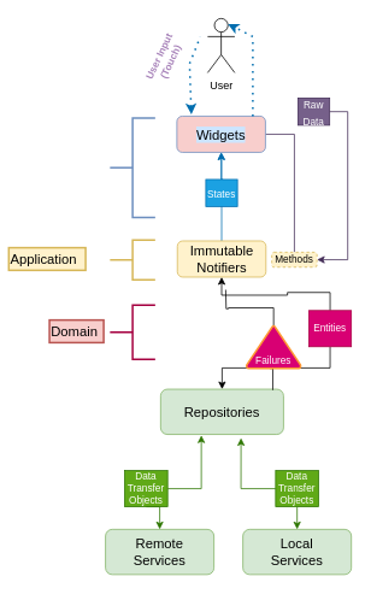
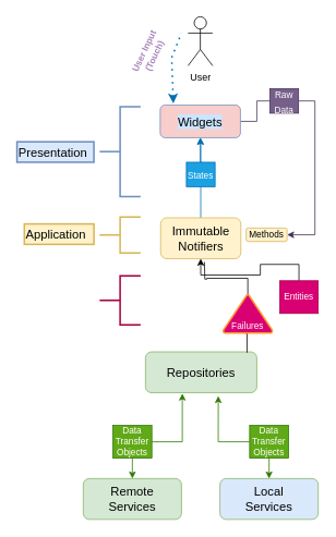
  <mxCell id="0" />
  <mxCell id="1" parent="0" />
  <mxCell id="2" value="User" style="shape=umlActor;verticalLabelPosition=bottom;verticalAlign=top;html=1;" vertex="1" parent="1"><mxGeometry x="229" y="20" width="30" height="60" as="geometry" /></mxCell>
  <mxCell id="3" value="" style="strokeWidth=2;html=1;shape=mxgraph.flowchart.annotation_2;align=left;labelPosition=right;pointerEvents=1;fillColor=#dae8fc;strokeColor=#6c8ebf;" vertex="1" parent="1"><mxGeometry x="121" y="130" width="50" height="110" as="geometry" /></mxCell>
+ <mxCell id="4" value="&lt;font color=&quot;#000000&quot; style=&quot;font-size: 15px;&quot;&gt;Presentation&lt;/font&gt;" style="whiteSpace=wrap;html=1;align=left;fillColor=#dae8fc;strokeColor=#6c8ebf;strokeWidth=2;" vertex="1" parent="1"><mxGeometry x="20" y="173" width="94" height="25" as="geometry" /></mxCell>
  <mxCell id="5" style="edgeStyle=orthogonalEdgeStyle;rounded=0;orthogonalLoop=1;jettySize=auto;html=1;exitX=0.5;exitY=0;exitDx=0;exitDy=0;entryX=0.44;entryY=1;entryDx=0;entryDy=0;entryPerimeter=0;fontSize=11;fontColor=#000000;fillColor=#1ba1e2;strokeColor=#006EAF;" edge="1" parent="1"><mxGeometry relative="1" as="geometry"><mxPoint x="246" y="198" as="sourcePoint" /><mxPoint x="244" y="168" as="targetPoint" /></mxGeometry></mxCell>
  <mxCell id="6" value="" style="edgeStyle=orthogonalEdgeStyle;rounded=0;orthogonalLoop=1;jettySize=auto;html=1;fontSize=15;fontColor=#000000;fillColor=#1ba1e2;strokeColor=#006EAF;" edge="1" parent="1" source="7" target="9"><mxGeometry relative="1" as="geometry" /></mxCell>
  <mxCell id="7" value="&lt;font style=&quot;font-size: 11px;&quot;&gt;States&lt;/font&gt;" style="rounded=0;whiteSpace=wrap;html=1;fontSize=15;fontColor=#ffffff;fillColor=#1ba1e2;strokeColor=#006EAF;" vertex="1" parent="1"><mxGeometry x="227" y="198" width="35" height="30" as="geometry" /></mxCell>
- <mxCell id="8" style="edgeStyle=orthogonalEdgeStyle;rounded=0;orthogonalLoop=1;jettySize=auto;html=1;exitX=1;exitY=0.5;exitDx=0;exitDy=0;fontSize=15;fontColor=#000000;endArrow=none;endFill=0;fillColor=#76608a;strokeColor=#432D57;" edge="1" parent="1" source="9" target="16"><mxGeometry relative="1" as="geometry" /></mxCell>
+ <mxCell id="8" style="edgeStyle=orthogonalEdgeStyle;rounded=0;orthogonalLoop=1;jettySize=auto;html=1;exitX=1;exitY=0.5;exitDx=0;exitDy=0;entryX=0;entryY=0.5;entryDx=0;entryDy=0;fontSize=15;fontColor=#000000;endArrow=none;endFill=0;fillColor=#76608a;strokeColor=#432D57;" edge="1" parent="1" source="9" target="15"><mxGeometry relative="1" as="geometry" /></mxCell>
  <mxCell id="9" value="&lt;font style=&quot;font-size: 15px;&quot;&gt;Widgets&lt;/font&gt;" style="rounded=1;whiteSpace=wrap;html=1;labelBackgroundColor=#CCE5FF;fontSize=11;fillColor=#f8cecc;strokeColor=#6c8ebf;" vertex="1" parent="1"><mxGeometry x="195" y="128" width="98" height="40" as="geometry" /></mxCell>
  <mxCell id="10" style="edgeStyle=orthogonalEdgeStyle;rounded=0;orthogonalLoop=1;jettySize=auto;html=1;exitX=0.5;exitY=0;exitDx=0;exitDy=0;entryX=0.5;entryY=1;entryDx=0;entryDy=0;fontSize=15;fontColor=#000000;endArrow=none;endFill=0;fillColor=#1ba1e2;strokeColor=#006EAF;" edge="1" parent="1" source="11" target="7"><mxGeometry relative="1" as="geometry" /></mxCell>
- <mxCell id="11" value="&lt;font style=&quot;font-size: 15px;&quot;&gt;Immutable&lt;br&gt;Notifiers&lt;br&gt;&lt;/font&gt;" style="rounded=1;whiteSpace=wrap;html=1;labelBackgroundColor=none;fontSize=11;fillColor=#fff2cc;strokeColor=#d6b656;" vertex="1" parent="1"><mxGeometry x="195.5" y="266" width="98" height="40" as="geometry" /></mxCell>
+ <mxCell id="11" value="&lt;font style=&quot;font-size: 15px;&quot;&gt;Immutable&lt;br&gt;Notifiers&lt;br&gt;&lt;/font&gt;" style="rounded=1;whiteSpace=wrap;html=1;labelBackgroundColor=none;fontSize=11;fillColor=#fff2cc;strokeColor=#d6b656;" vertex="1" parent="1"><mxGeometry x="195.5" y="266" width="98" height="50" as="geometry" /></mxCell>
  <mxCell id="12" value="" style="strokeWidth=2;html=1;shape=mxgraph.flowchart.annotation_2;align=left;labelPosition=right;pointerEvents=1;fillColor=#fff2cc;strokeColor=#d6b656;" vertex="1" parent="1"><mxGeometry x="121" y="265" width="50" height="44" as="geometry" /></mxCell>
- <mxCell id="13" value="&lt;font color=&quot;#000000&quot; style=&quot;font-size: 15px;&quot;&gt;Application&lt;/font&gt;" style="whiteSpace=wrap;html=1;align=left;fillColor=#fff2cc;strokeColor=#d6b656;strokeWidth=2;" vertex="1" parent="1"><mxGeometry x="9" y="273.5" width="85" height="25" as="geometry" /></mxCell>
+ <mxCell id="13" value="&lt;font color=&quot;#000000&quot; style=&quot;font-size: 15px;&quot;&gt;Application&lt;/font&gt;" style="whiteSpace=wrap;html=1;align=left;fillColor=#fff2cc;strokeColor=#d6b656;strokeWidth=2;" vertex="1" parent="1"><mxGeometry x="29" y="273.5" width="85" height="25" as="geometry" /></mxCell>
  <mxCell id="14" style="edgeStyle=orthogonalEdgeStyle;rounded=0;orthogonalLoop=1;jettySize=auto;html=1;exitX=1;exitY=0.5;exitDx=0;exitDy=0;entryX=1;entryY=0.5;entryDx=0;entryDy=0;fontSize=15;fontColor=#000000;endArrow=classic;endFill=1;fillColor=#76608a;strokeColor=#432D57;" edge="1" parent="1" source="15" target="16"><mxGeometry relative="1" as="geometry" /></mxCell>
  <mxCell id="15" value="&lt;font style=&quot;font-size: 11px; line-height: 1;&quot;&gt;Raw Data&lt;/font&gt;" style="rounded=0;whiteSpace=wrap;html=1;fontSize=15;fontColor=#ffffff;fillColor=#76608a;strokeColor=#432D57;" vertex="1" parent="1"><mxGeometry x="329" y="108" width="35" height="30" as="geometry" /></mxCell>
- <mxCell id="16" value="Methods" style="whiteSpace=wrap;html=1;fontSize=11;fillColor=#fff2cc;strokeColor=#d6b656;rounded=1;labelBackgroundColor=none;dashed=1;" vertex="1" parent="1"><mxGeometry x="300" y="278.5" width="50" height="16.5" as="geometry" /></mxCell>
+ <mxCell id="16" value="Methods" style="whiteSpace=wrap;html=1;fontSize=11;fillColor=#fff2cc;strokeColor=#d6b656;rounded=1;labelBackgroundColor=none;" vertex="1" parent="1"><mxGeometry x="300" y="278.5" width="50" height="16.5" as="geometry" /></mxCell>
  <mxCell id="17" value="" style="endArrow=none;dashed=1;html=1;dashPattern=1 3;strokeWidth=2;rounded=0;fontSize=15;fontColor=#000000;endFill=0;startArrow=classic;startFill=1;fillColor=#1ba1e2;strokeColor=#006EAF;exitX=0.163;exitY=-0.05;exitDx=0;exitDy=0;exitPerimeter=0;" edge="1" parent="1" source="9"><mxGeometry width="50" height="50" relative="1" as="geometry"><mxPoint x="209" y="120" as="sourcePoint" /><mxPoint x="221" y="40" as="targetPoint" /><Array as="points"><mxPoint x="209" y="70" /></Array></mxGeometry></mxCell>
  <mxCell id="18" value="User Input (Touch)" style="text;html=1;strokeColor=none;fillColor=none;align=center;verticalAlign=middle;whiteSpace=wrap;rounded=0;labelBackgroundColor=none;fontSize=11;fontColor=#A680B8;rotation=-65;fontStyle=1" vertex="1" parent="1"><mxGeometry x="137" y="50" width="90" height="30" as="geometry" /></mxCell>
- <mxCell id="19" value="" style="endArrow=classic;dashed=1;html=1;dashPattern=1 3;strokeWidth=2;rounded=0;fontSize=11;fontColor=#A680B8;entryX=0.75;entryY=0.1;entryDx=0;entryDy=0;entryPerimeter=0;endFill=1;fillColor=#1ba1e2;strokeColor=#006EAF;exitX=0.857;exitY=0;exitDx=0;exitDy=0;exitPerimeter=0;" edge="1" parent="1" source="9" target="2"><mxGeometry width="50" height="50" relative="1" as="geometry"><mxPoint x="269" y="128" as="sourcePoint" /><mxPoint x="319" y="78" as="targetPoint" /><Array as="points"><mxPoint x="279" y="40" /></Array></mxGeometry></mxCell>
  <mxCell id="20" style="edgeStyle=orthogonalEdgeStyle;rounded=0;orthogonalLoop=1;jettySize=auto;html=1;exitX=0.5;exitY=0;exitDx=0;exitDy=0;entryX=0.5;entryY=1;entryDx=0;entryDy=0;fontSize=11;fontColor=#A680B8;startArrow=none;startFill=0;endArrow=classic;endFill=1;" edge="1" parent="1" source="22" target="11"><mxGeometry relative="1" as="geometry" /></mxCell>
- <mxCell id="21" style="edgeStyle=orthogonalEdgeStyle;rounded=0;orthogonalLoop=1;jettySize=auto;html=1;exitX=0.5;exitY=1;exitDx=0;exitDy=0;entryX=0.5;entryY=0;entryDx=0;entryDy=0;fontSize=11;fontColor=#A680B8;startArrow=none;startFill=0;endArrow=classic;endFill=1;" edge="1" parent="1" source="22" target="25"><mxGeometry relative="1" as="geometry" /></mxCell>
  <mxCell id="22" value="Entities" style="rounded=0;whiteSpace=wrap;html=1;labelBackgroundColor=none;fontSize=11;fontColor=#ffffff;fillColor=#d80073;strokeColor=#A50040;" vertex="1" parent="1"><mxGeometry x="341" y="343" width="47" height="40" as="geometry" /></mxCell>
  <mxCell id="23" value="" style="strokeWidth=2;html=1;shape=mxgraph.flowchart.annotation_2;align=left;labelPosition=right;pointerEvents=1;fillColor=#d80073;strokeColor=#A50040;fontColor=#ffffff;" vertex="1" parent="1"><mxGeometry x="121" y="337" width="50" height="60" as="geometry" /></mxCell>
- <mxCell id="24" value="&lt;font color=&quot;#000000&quot; style=&quot;font-size: 15px;&quot;&gt;Domain&lt;/font&gt;" style="whiteSpace=wrap;html=1;align=left;fillColor=#f8cecc;strokeColor=#b85450;strokeWidth=2;" vertex="1" parent="1"><mxGeometry x="54" y="353.5" width="60" height="25" as="geometry" /></mxCell>
  <mxCell id="25" value="&lt;font style=&quot;font-size: 15px;&quot;&gt;Repositories&lt;br&gt;&lt;/font&gt;" style="rounded=1;whiteSpace=wrap;html=1;labelBackgroundColor=none;fontSize=11;fillColor=#d5e8d4;strokeColor=#82b366;" vertex="1" parent="1"><mxGeometry x="177" y="430" width="136" height="50" as="geometry" /></mxCell>
  <mxCell id="26" style="edgeStyle=orthogonalEdgeStyle;rounded=0;orthogonalLoop=1;jettySize=auto;html=1;exitX=0.5;exitY=1;exitDx=0;exitDy=0;exitPerimeter=0;entryX=0.875;entryY=0.02;entryDx=0;entryDy=0;entryPerimeter=0;fontSize=11;fontColor=#A680B8;startArrow=none;startFill=0;endArrow=none;endFill=0;" edge="1" parent="1"><mxGeometry relative="1" as="geometry"><mxPoint x="298" y="407" as="sourcePoint" /><mxPoint x="301.062" y="431" as="targetPoint" /></mxGeometry></mxCell>
  <mxCell id="27" style="edgeStyle=orthogonalEdgeStyle;rounded=0;orthogonalLoop=1;jettySize=auto;html=1;exitX=0.5;exitY=0;exitDx=0;exitDy=0;exitPerimeter=0;fontSize=11;fontColor=#A680B8;startArrow=none;startFill=0;endArrow=none;endFill=0;" edge="1" parent="1" source="28"><mxGeometry relative="1" as="geometry"><mxPoint x="249" y="320" as="targetPoint" /></mxGeometry></mxCell>
  <mxCell id="28" value="Failures" style="strokeWidth=2;html=1;shape=mxgraph.flowchart.extract_or_measurement;whiteSpace=wrap;labelBackgroundColor=none;fontSize=11;fontColor=#ffffff;fillColor=#d80073;strokeColor=#FF9933;verticalAlign=bottom;" vertex="1" parent="1"><mxGeometry x="272" y="360" width="60" height="47" as="geometry" /></mxCell>
- <mxCell id="29" value="&lt;font style=&quot;font-size: 15px;&quot;&gt;Remote&lt;br&gt;Services&lt;br&gt;&lt;/font&gt;" style="rounded=1;whiteSpace=wrap;html=1;labelBackgroundColor=none;fontSize=11;fillColor=#d5e8d4;strokeColor=#82b366;" vertex="1" parent="1"><mxGeometry x="116" y="585" width="120" height="50" as="geometry" /></mxCell>
- <mxCell id="30" value="&lt;font style=&quot;font-size: 15px;&quot;&gt;Local&lt;br&gt;Services&lt;br&gt;&lt;/font&gt;" style="rounded=1;whiteSpace=wrap;html=1;labelBackgroundColor=none;fontSize=11;fillColor=#d5e8d4;strokeColor=#82b366;" vertex="1" parent="1"><mxGeometry x="268" y="585" width="120" height="50" as="geometry" /></mxCell>
+ <mxCell id="29" value="&lt;font style=&quot;font-size: 15px;&quot;&gt;Remote&lt;br&gt;Services&lt;br&gt;&lt;/font&gt;" style="rounded=1;whiteSpace=wrap;html=1;labelBackgroundColor=none;fontSize=11;fillColor=#d5e8d4;strokeColor=#82b366;" vertex="1" parent="1"><mxGeometry x="101" y="585" width="120" height="50" as="geometry" /></mxCell>
+ <mxCell id="30" value="&lt;font style=&quot;font-size: 15px;&quot;&gt;Local&lt;br&gt;Services&lt;br&gt;&lt;/font&gt;" style="rounded=1;whiteSpace=wrap;html=1;labelBackgroundColor=none;fontSize=11;fillColor=#dae8fc;strokeColor=#82b366;" vertex="1" parent="1"><mxGeometry x="268" y="585" width="120" height="50" as="geometry" /></mxCell>
  <mxCell id="31" style="edgeStyle=orthogonalEdgeStyle;rounded=0;orthogonalLoop=1;jettySize=auto;html=1;exitX=0.5;exitY=1;exitDx=0;exitDy=0;entryX=0.5;entryY=0;entryDx=0;entryDy=0;fontSize=11;fontColor=#A680B8;startArrow=none;startFill=0;endArrow=classic;endFill=1;fillColor=#60a917;strokeColor=#2D7600;" edge="1" parent="1" source="33" target="29"><mxGeometry relative="1" as="geometry" /></mxCell>
  <mxCell id="32" style="edgeStyle=orthogonalEdgeStyle;rounded=0;orthogonalLoop=1;jettySize=auto;html=1;exitX=1;exitY=0.5;exitDx=0;exitDy=0;entryX=0.331;entryY=1.02;entryDx=0;entryDy=0;entryPerimeter=0;fontSize=11;fontColor=#A680B8;startArrow=none;startFill=0;endArrow=classic;endFill=1;fillColor=#60a917;strokeColor=#2D7600;" edge="1" parent="1" source="33" target="25"><mxGeometry relative="1" as="geometry" /></mxCell>
  <mxCell id="33" value="Data&lt;br&gt;Transfer&lt;br&gt;Objects" style="rounded=0;whiteSpace=wrap;html=1;labelBackgroundColor=none;fontSize=11;fontColor=#ffffff;strokeColor=#2D7600;fillColor=#60a917;" vertex="1" parent="1"><mxGeometry x="137.25" y="520" width="47.5" height="40" as="geometry" /></mxCell>
  <mxCell id="34" style="edgeStyle=orthogonalEdgeStyle;rounded=0;orthogonalLoop=1;jettySize=auto;html=1;exitX=0.5;exitY=1;exitDx=0;exitDy=0;entryX=0.5;entryY=0;entryDx=0;entryDy=0;fontSize=11;fontColor=#A680B8;startArrow=none;startFill=0;endArrow=classic;endFill=1;fillColor=#60a917;strokeColor=#2D7600;" edge="1" parent="1" source="36" target="30"><mxGeometry relative="1" as="geometry" /></mxCell>
  <mxCell id="35" style="edgeStyle=orthogonalEdgeStyle;rounded=0;orthogonalLoop=1;jettySize=auto;html=1;exitX=0;exitY=0.5;exitDx=0;exitDy=0;entryX=0.654;entryY=1.08;entryDx=0;entryDy=0;entryPerimeter=0;fontSize=11;fontColor=#A680B8;startArrow=none;startFill=0;endArrow=classic;endFill=1;fillColor=#60a917;strokeColor=#2D7600;" edge="1" parent="1" source="36" target="25"><mxGeometry relative="1" as="geometry" /></mxCell>
  <mxCell id="36" value="Data&lt;br&gt;Transfer&lt;br&gt;Objects" style="rounded=0;whiteSpace=wrap;html=1;labelBackgroundColor=none;fontSize=11;fontColor=#ffffff;strokeColor=#2D7600;fillColor=#60a917;" vertex="1" parent="1"><mxGeometry x="304.25" y="520" width="47.5" height="40" as="geometry" /></mxCell>
